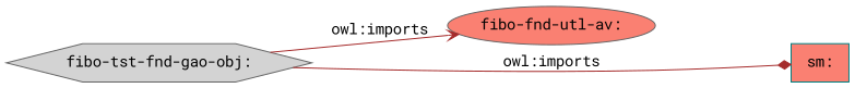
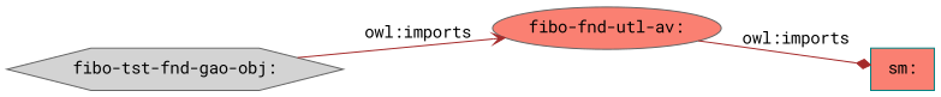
  digraph {
    fontname="Roboto Mono"
    rankdir=LR
    node [color=gray40 fillcolor=salmon fontname="Roboto Mono" style=filled]
    edge [color=brown fontname="Roboto Mono"]
    "fibo-tst-fnd-gao-obj:" [fillcolor=lightgrey shape=hexagon]
    "fibo-fnd-utl-av:" [shape=ellipse]
    "sm:" [color=teal shape=box]
    "fibo-tst-fnd-gao-obj:" -> "fibo-fnd-utl-av:" [arrowhead=vee label="owl:imports"]
-   "fibo-tst-fnd-gao-obj:" -> "sm:" [arrowhead=diamond label="owl:imports"]
+   "fibo-fnd-utl-av:" -> "sm:" [arrowhead=diamond label="owl:imports"]
  }
